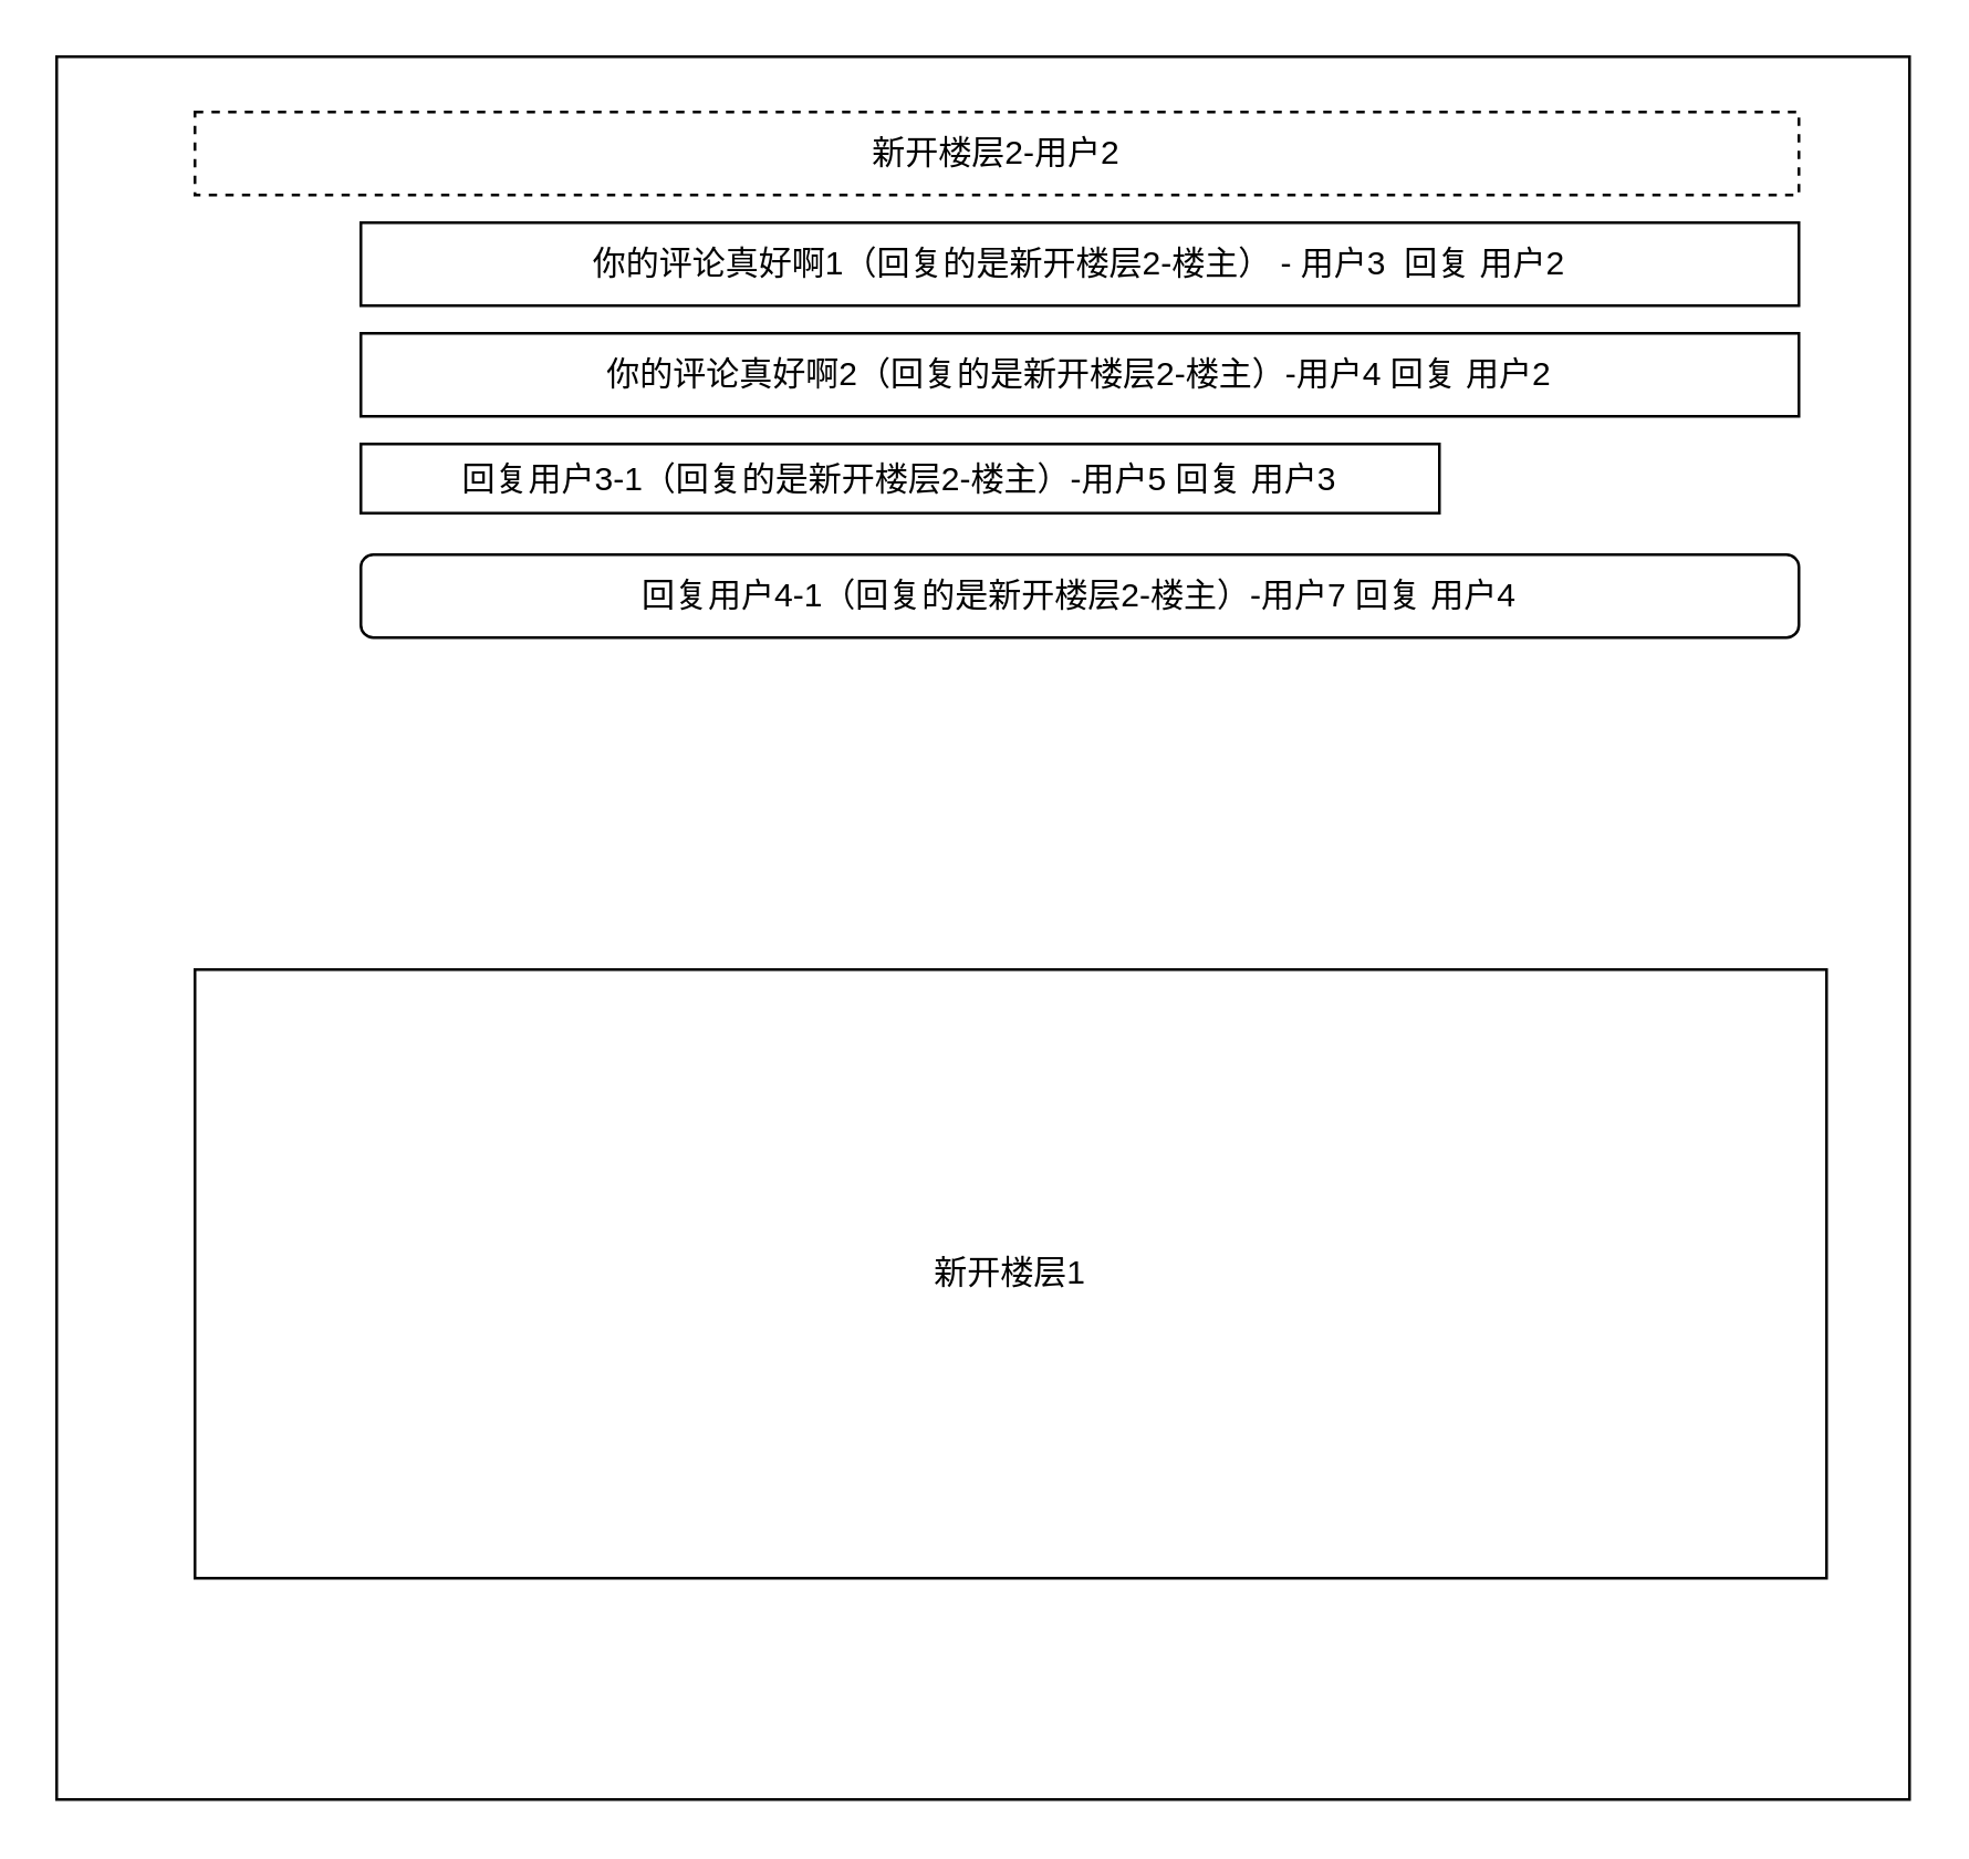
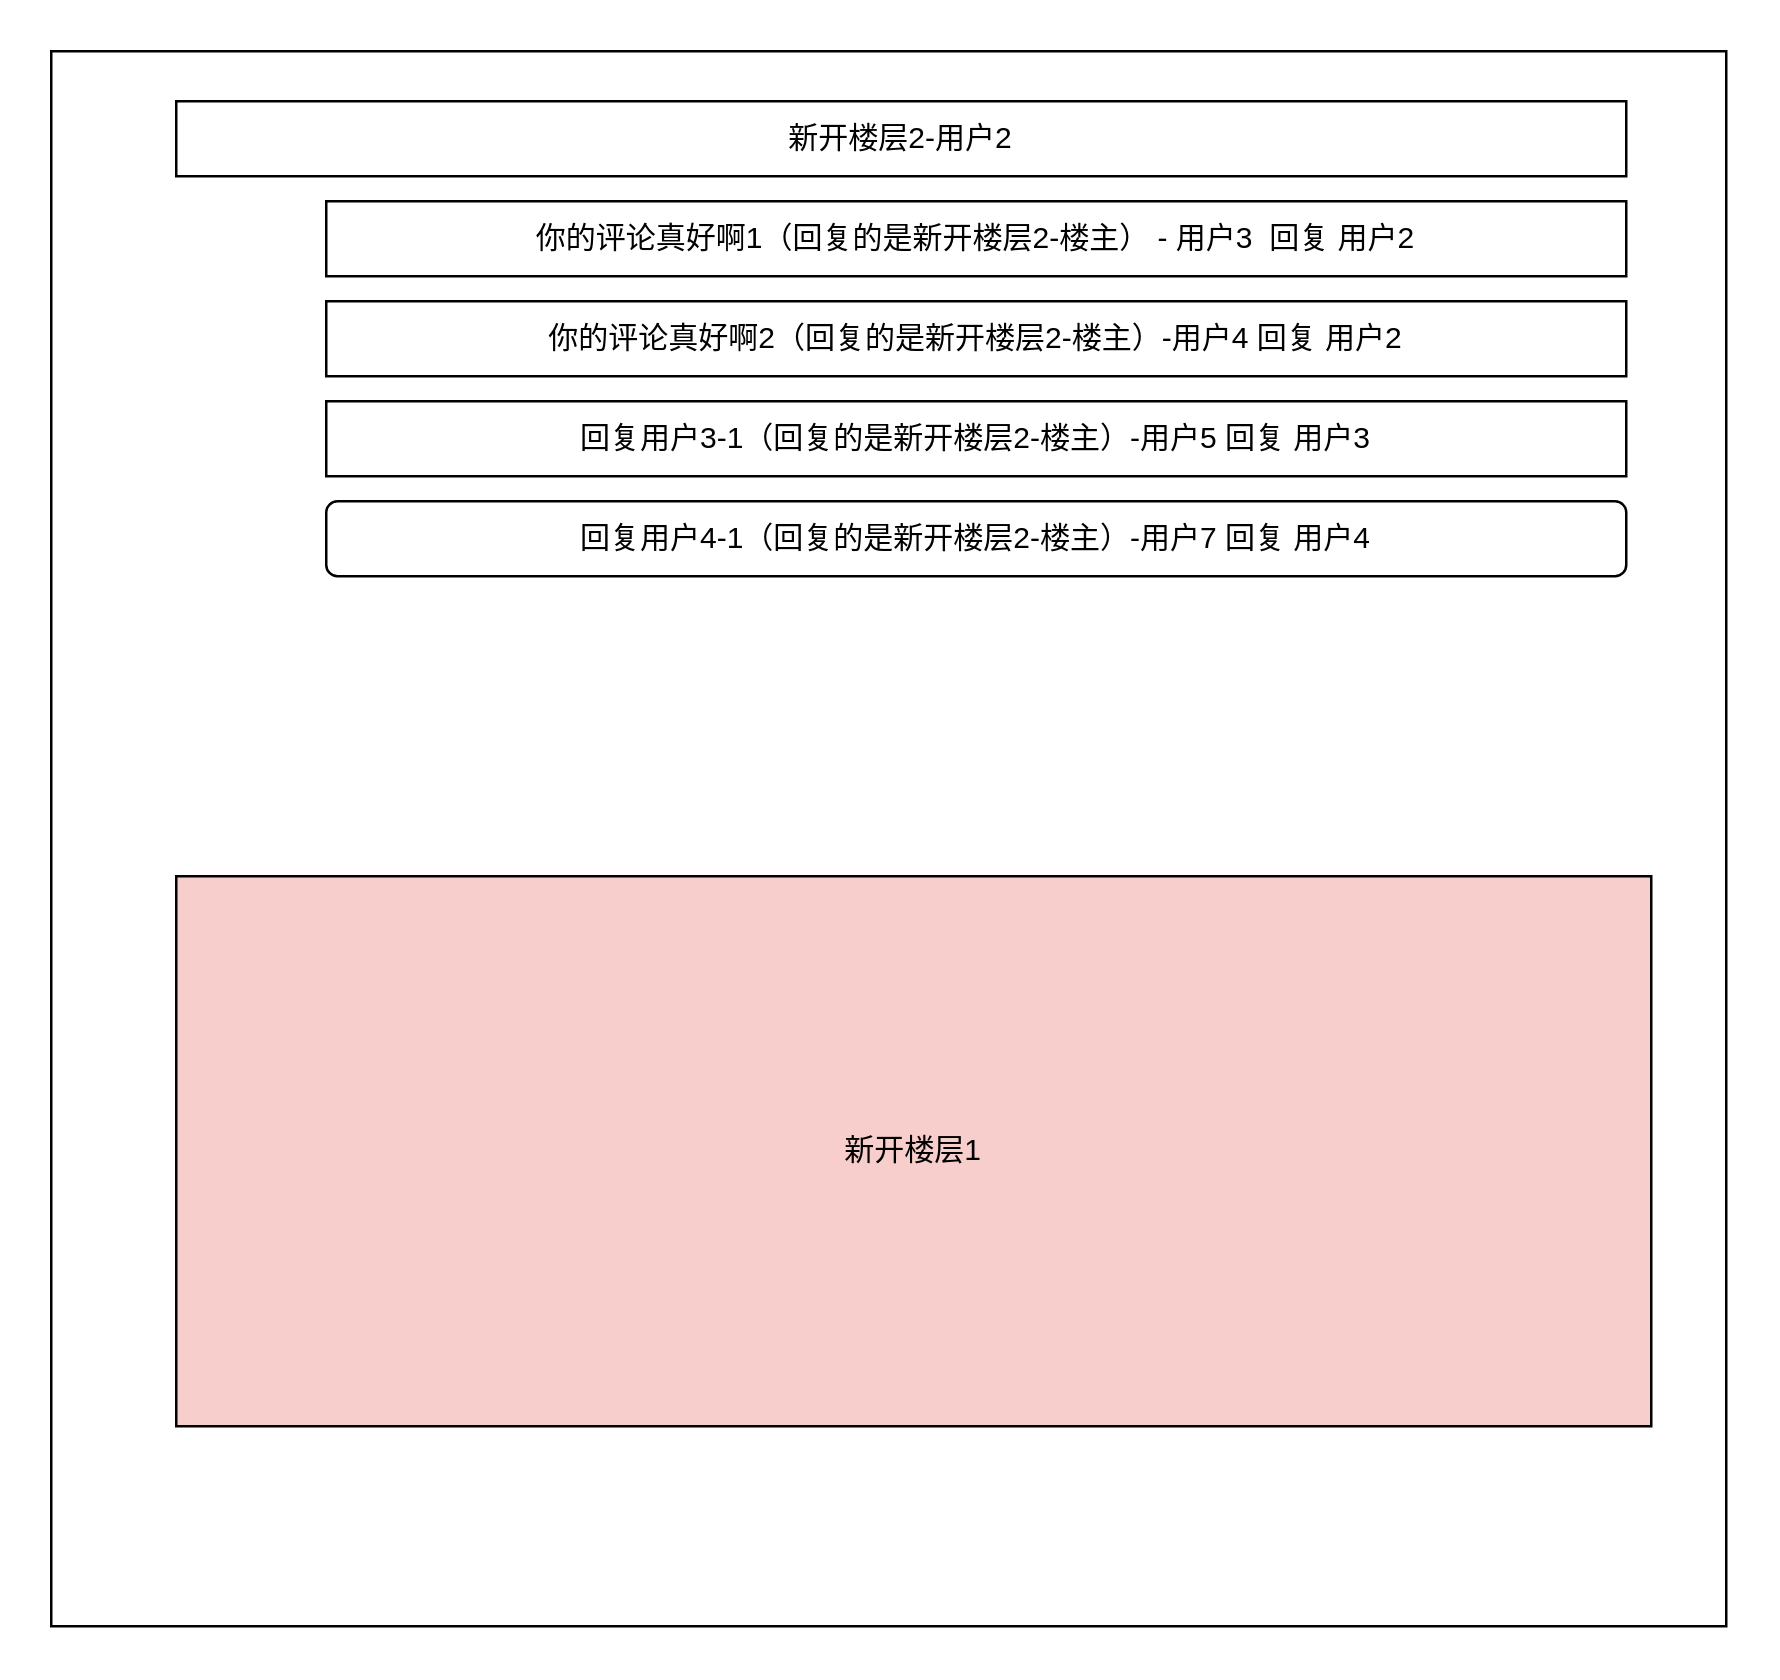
  <mxCell id="0" />
  <mxCell id="1" parent="0" />
  <mxCell id="2" value="" style="rounded=0;whiteSpace=wrap;html=1;" vertex="1" parent="1"><mxGeometry x="20" y="20" width="670" height="630" as="geometry" /></mxCell>
- <mxCell id="3" value="新开楼层2-用户2" style="rounded=0;whiteSpace=wrap;html=1;dashed=1;" vertex="1" parent="1"><mxGeometry x="70" y="40" width="580" height="30" as="geometry" /></mxCell>
- <mxCell id="4" value="新开楼层1" style="rounded=0;whiteSpace=wrap;html=1;" vertex="1" parent="1"><mxGeometry x="70" y="350" width="590" height="220" as="geometry" /></mxCell>
+ <mxCell id="3" value="新开楼层2-用户2" style="rounded=0;whiteSpace=wrap;html=1;" vertex="1" parent="1"><mxGeometry x="70" y="40" width="580" height="30" as="geometry" /></mxCell>
+ <mxCell id="4" value="新开楼层1" style="rounded=0;whiteSpace=wrap;html=1;fillColor=#f8cecc;" vertex="1" parent="1"><mxGeometry x="70" y="350" width="590" height="220" as="geometry" /></mxCell>
  <mxCell id="5" value="你的评论真好啊1（回复的是新开楼层2-楼主） - 用户3&amp;nbsp; 回复 用户2" style="rounded=0;whiteSpace=wrap;html=1;" vertex="1" parent="1"><mxGeometry x="130" y="80" width="520" height="30" as="geometry" /></mxCell>
  <mxCell id="6" value="你的评论真好啊2（回复的是新开楼层2-楼主）-用户4 回复 用户2" style="rounded=0;whiteSpace=wrap;html=1;" vertex="1" parent="1"><mxGeometry x="130" y="120" width="520" height="30" as="geometry" /></mxCell>
- <mxCell id="7" value="回复用户3-1（回复的是新开楼层2-楼主）-用户5 回复 用户3" style="rounded=0;whiteSpace=wrap;html=1;" vertex="1" parent="1"><mxGeometry x="130" y="160" width="390" height="25" as="geometry" /></mxCell>
+ <mxCell id="7" value="回复用户3-1（回复的是新开楼层2-楼主）-用户5 回复 用户3" style="rounded=0;whiteSpace=wrap;html=1;" vertex="1" parent="1"><mxGeometry x="130" y="160" width="520" height="30" as="geometry" /></mxCell>
  <mxCell id="8" value="回复用户4-1（回复的是新开楼层2-楼主）-用户7 回复 用户4" style="whiteSpace=wrap;html=1;rounded=1;" vertex="1" parent="1"><mxGeometry x="130" y="200" width="520" height="30" as="geometry" /></mxCell>
